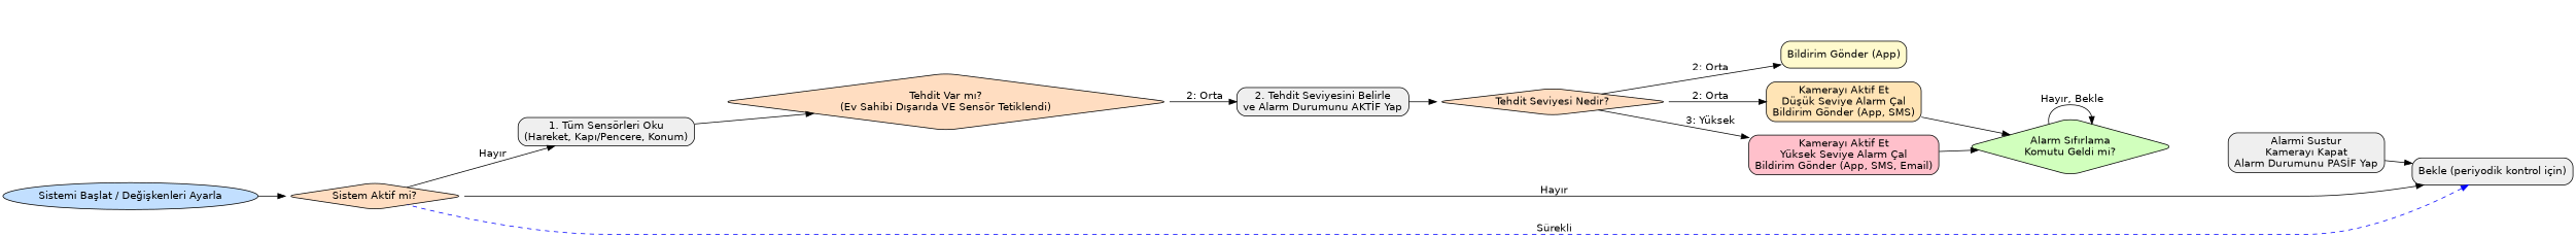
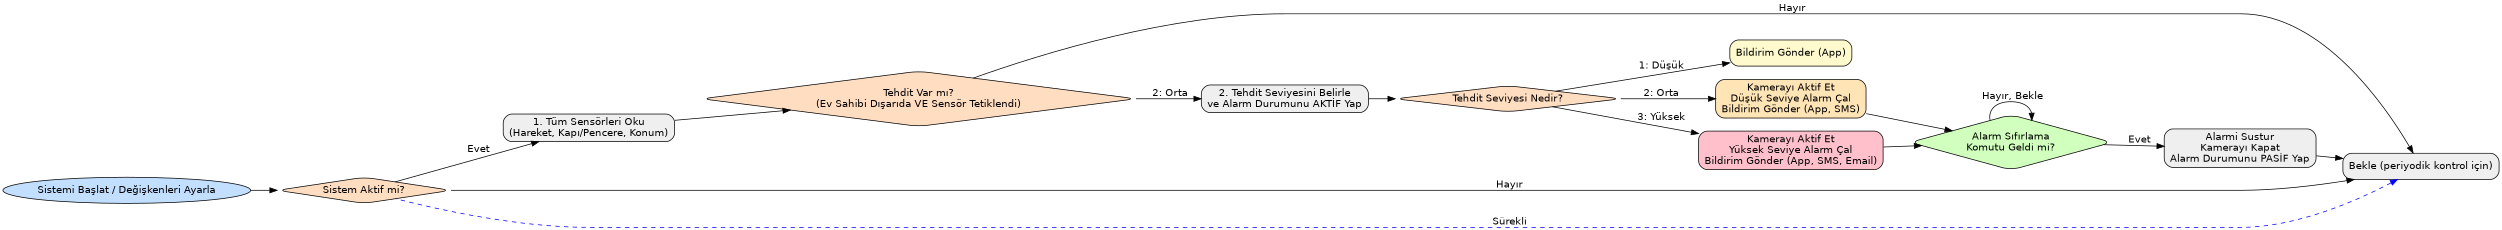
  digraph {
    rankdir=LR
    node [fillcolor="#EFEFEF" fontname=Helvetica shape=box style="rounded,filled"]
    edge [fontname=Helvetica]
    n1 [fillcolor="#C2DFFF" label="Sistemi Başlat / Değişkenleri Ayarla" shape=ellipse]
    n2 [fillcolor="#FFDDC1" label="Sistem Aktif mi?" shape=diamond]
    n3 [label="1. Tüm Sensörleri Oku\n(Hareket, Kapı/Pencere, Konum)"]
    n4 [label="Bekle (periyodik kontrol için)"]
    n5 [fillcolor="#FFDDC1" label="Tehdit Var mı?\n(Ev Sahibi Dışarıda VE Sensör Tetiklendi)" shape=diamond]
    n6 [label="2. Tehdit Seviyesini Belirle\nve Alarm Durumunu AKTİF Yap"]
    n7 [fillcolor="#FFDDC1" label="Tehdit Seviyesi Nedir?" shape=diamond]
    n8 [fillcolor="#FFFACD" label="Bildirim Gönder (App)"]
    n9 [fillcolor="#FFE4B5" label="Kamerayı Aktif Et\nDüşük Seviye Alarm Çal\nBildirim Gönder (App, SMS)"]
    n10 [fillcolor="#FFC0CB" label="Kamerayı Aktif Et\nYüksek Seviye Alarm Çal\nBildirim Gönder (App, SMS, Email)"]
    n11 [fillcolor="#D1FFBD" label="Alarm Sıfırlama\nKomutu Geldi mi?" shape=diamond]
    n12 [label="Alarmi Sustur\nKamerayı Kapat\nAlarm Durumunu PASİF Yap"]
    n1 -> n2
-   n2 -> n3 [label=" Hayır"]
+   n2 -> n3 [label=" Evet"]
    n2 -> n4 [label=" Hayır"]
    n3 -> n5
    n4 -> n2 [arrowhead=normal color=blue dir=back label=" Sürekli" style=dashed]
+   n5 -> n4 [label=" Hayır"]
    n5 -> n6 [label=" 2: Orta"]
    n6 -> n7
-   n7 -> n8 [label=" 2: Orta"]
+   n7 -> n8 [label=" 1: Düşük"]
    n7 -> n9 [label=" 2: Orta"]
    n7 -> n10 [label=" 3: Yüksek"]
    n9 -> n11
    n10 -> n11
    n11 -> n11 [label=" Hayır, Bekle"]
+   n11 -> n12 [label=" Evet"]
    n12 -> n4
  }
